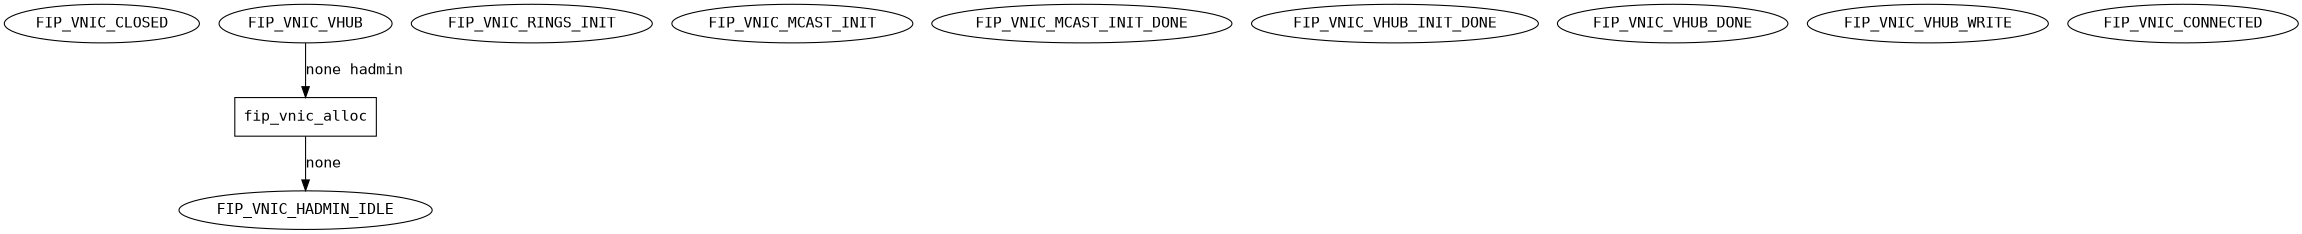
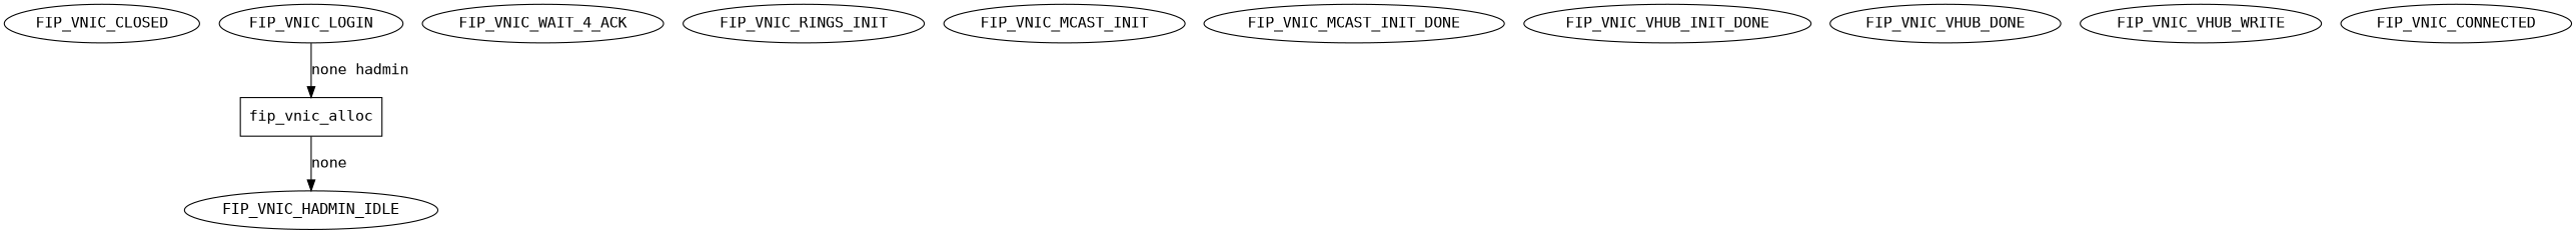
  digraph {
    fontname="DejaVu Sans Mono"
    node [fontname="DejaVu Sans Mono"]
    edge [fontname="DejaVu Sans Mono"]
    FIP_VNIC_CLOSED
    fip_vnic_alloc [shape=regular]
    FIP_VNIC_HADMIN_IDLE
-   FIP_VNIC_LOGIN [label=FIP_VNIC_VHUB]
+   FIP_VNIC_LOGIN
+   FIP_VNIC_WAIT_4_ACK
    FIP_VNIC_RINGS_INIT
    FIP_VNIC_MCAST_INIT
    FIP_VNIC_MCAST_INIT_DONE
    FIP_VNIC_VHUB_INIT_DONE
    FIP_VNIC_VHUB_DONE
    FIP_VNIC_VHUB_WRITE
    FIP_VNIC_CONNECTED
    fip_vnic_alloc -> FIP_VNIC_HADMIN_IDLE [label=none]
    FIP_VNIC_LOGIN -> fip_vnic_alloc [label="none hadmin"]
  }
